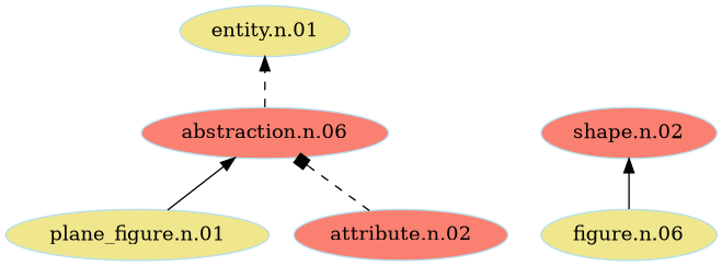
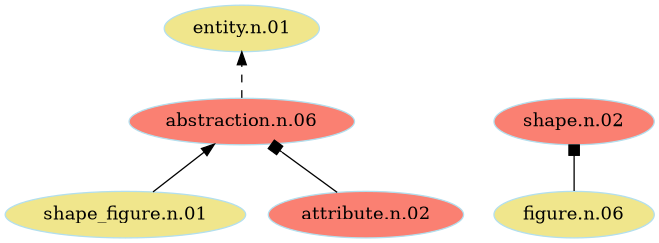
  digraph {
    rankdir=BT
    node [color=lightblue2 fillcolor=salmon style=filled]
    edge [arrowhead=normal style=dashed]
    "abstraction.n.06"
-   "plane_figure.n.01" [fillcolor=khaki]
+   "plane_figure.n.01" [fillcolor=khaki label="shape_figure.n.01"]
    "shape.n.02"
    "figure.n.06" [fillcolor=khaki]
    "attribute.n.02"
    "entity.n.01" [fillcolor=khaki]
    "abstraction.n.06" -> "entity.n.01"
    "plane_figure.n.01" -> "abstraction.n.06" [style=solid]
-   "figure.n.06" -> "shape.n.02" [style=solid]
-   "attribute.n.02" -> "abstraction.n.06" [arrowhead=box]
+   "figure.n.06" -> "shape.n.02" [arrowhead=box style=solid]
+   "attribute.n.02" -> "abstraction.n.06" [arrowhead=box style=solid]
  }
